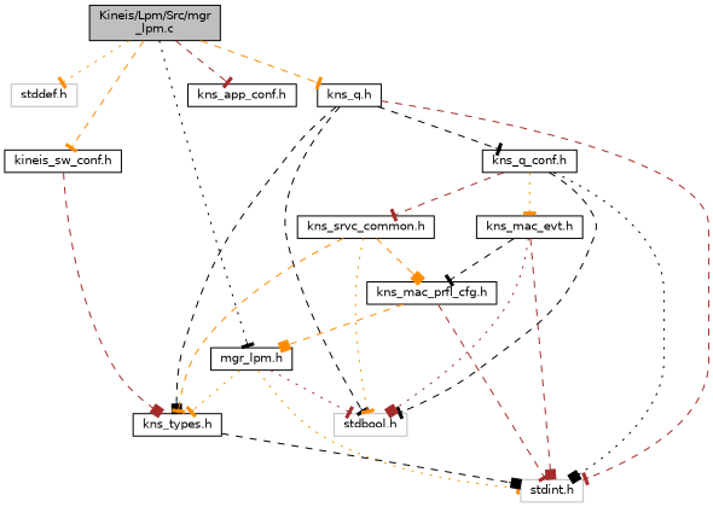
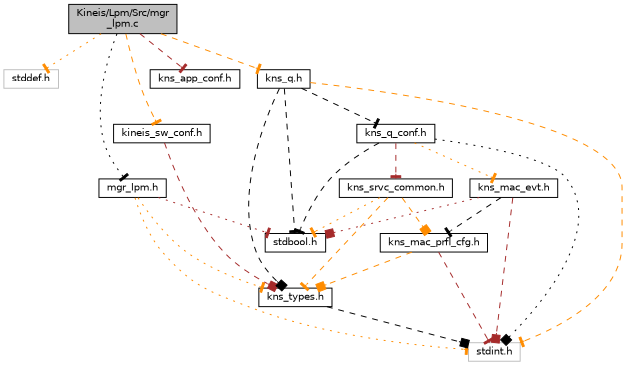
  digraph {
    node [color=black fillcolor=white fontname=Helvetica fontsize=10 shape=record style=filled]
    edge [arrowhead=tee color=darkorange fontname=Helvetica fontsize=10 labelfontname=Helvetica labelfontsize=10 style=dashed]
    n1 [fillcolor=grey75 fontcolor=black height=0.2 label="Kineis/Lpm/Src/mgr\l_lpm.c" width=0.4]
    n2 [color=grey75 height=0.2 label="stddef.h" width=0.4]
    n3 [height=0.2 label="mgr_lpm.h" width=0.4]
    n4 [height=0.2 label="kineis_sw_conf.h" width=0.4]
    n5 [height=0.2 label="kns_app_conf.h" width=0.4]
    n6 [height=0.2 label="kns_q.h" width=0.4]
-   n7 [color=grey75 height=0.2 label="stdbool.h" width=0.4]
+   n7 [height=0.2 label="stdbool.h" width=0.4]
    n8 [color=grey75 height=0.2 label="stdint.h" width=0.4]
    n9 [height=0.2 label="kns_types.h" width=0.4]
    n10 [height=0.2 label="kns_q_conf.h" width=0.4]
    n11 [height=0.2 label="kns_mac_evt.h" width=0.4]
    n12 [height=0.2 label="kns_srvc_common.h" width=0.4]
    n13 [height=0.2 label="kns_mac_prfl_cfg.h" width=0.4]
    n1 -> n2 [style=dotted]
    n1 -> n3 [color=black style=dotted]
    n1 -> n4
    n1 -> n5 [color=brown]
    n1 -> n6
    n3 -> n7 [color=brown style=dotted]
    n3 -> n8 [style=dotted]
    n3 -> n9 [style=dotted]
    n4 -> n9 [arrowhead=box color=brown]
    n6 -> n7 [color=black]
-   n6 -> n8 [color=brown]
+   n6 -> n8
    n6 -> n9 [arrowhead=box color=black]
    n6 -> n10 [color=black]
    n9 -> n8 [arrowhead=box color=black]
    n10 -> n7 [color=black]
    n10 -> n8 [arrowhead=box color=black style=dotted]
    n10 -> n11 [style=dotted]
    n10 -> n12 [color=brown]
    n11 -> n7 [arrowhead=box color=brown style=dotted]
    n11 -> n8 [arrowhead=box color=brown]
    n11 -> n13 [color=black]
    n12 -> n7 [style=dotted]
    n12 -> n9
    n12 -> n13 [arrowhead=box]
    n13 -> n8 [color=brown]
-   n13 -> n3 [arrowhead=box]
+   n13 -> n9 [arrowhead=box]
  }
